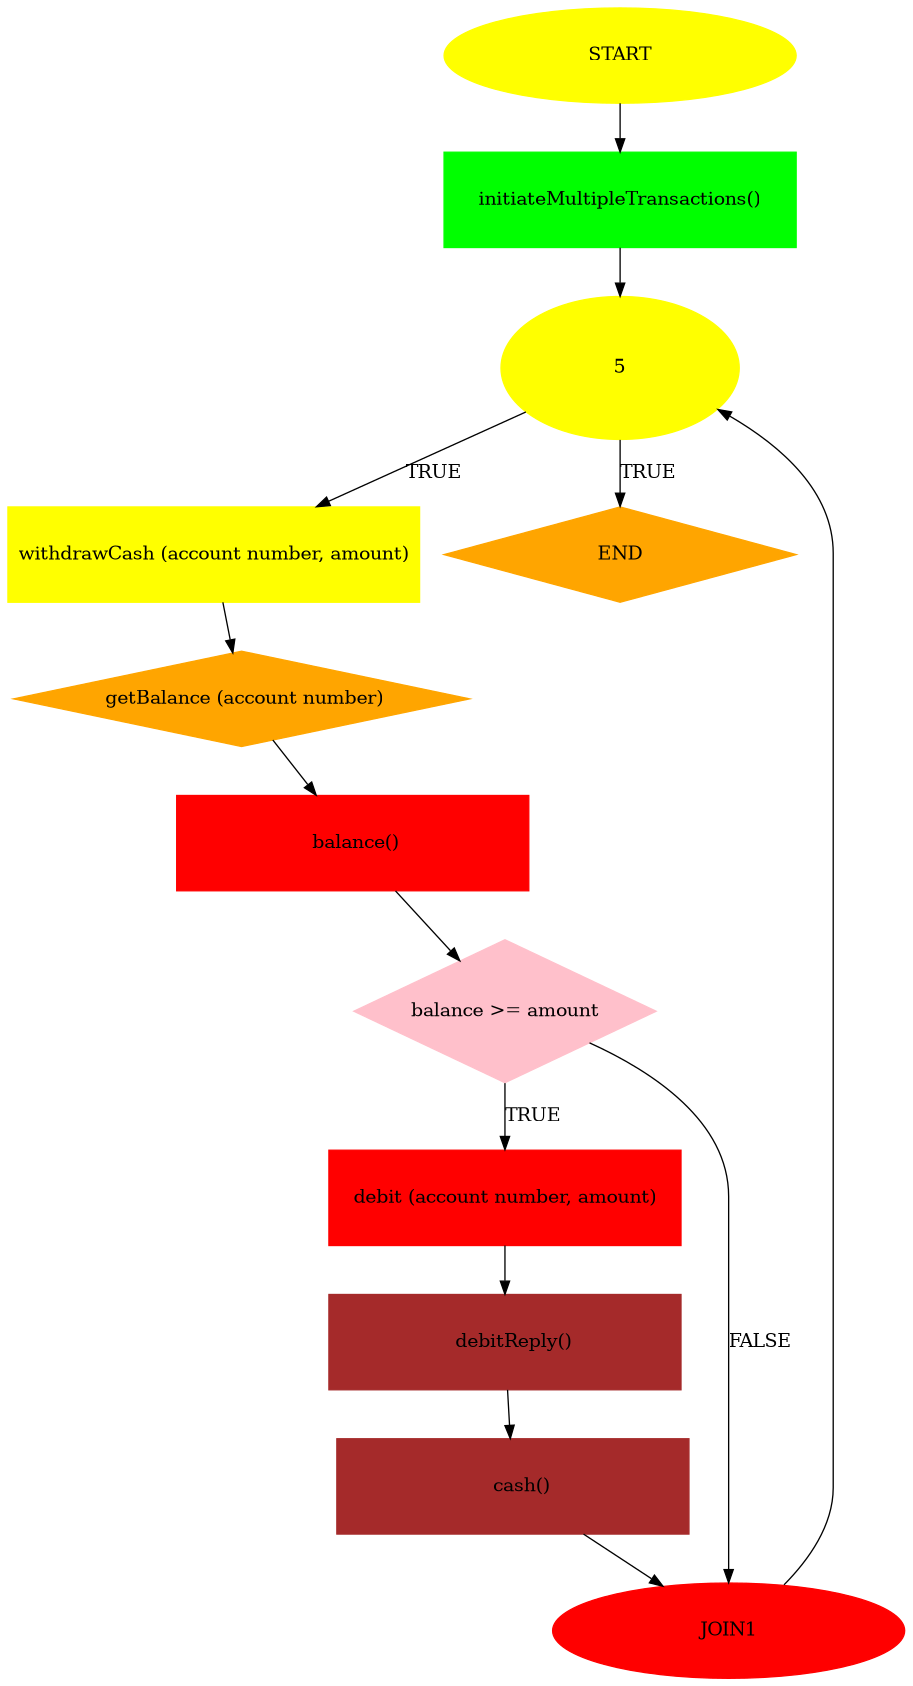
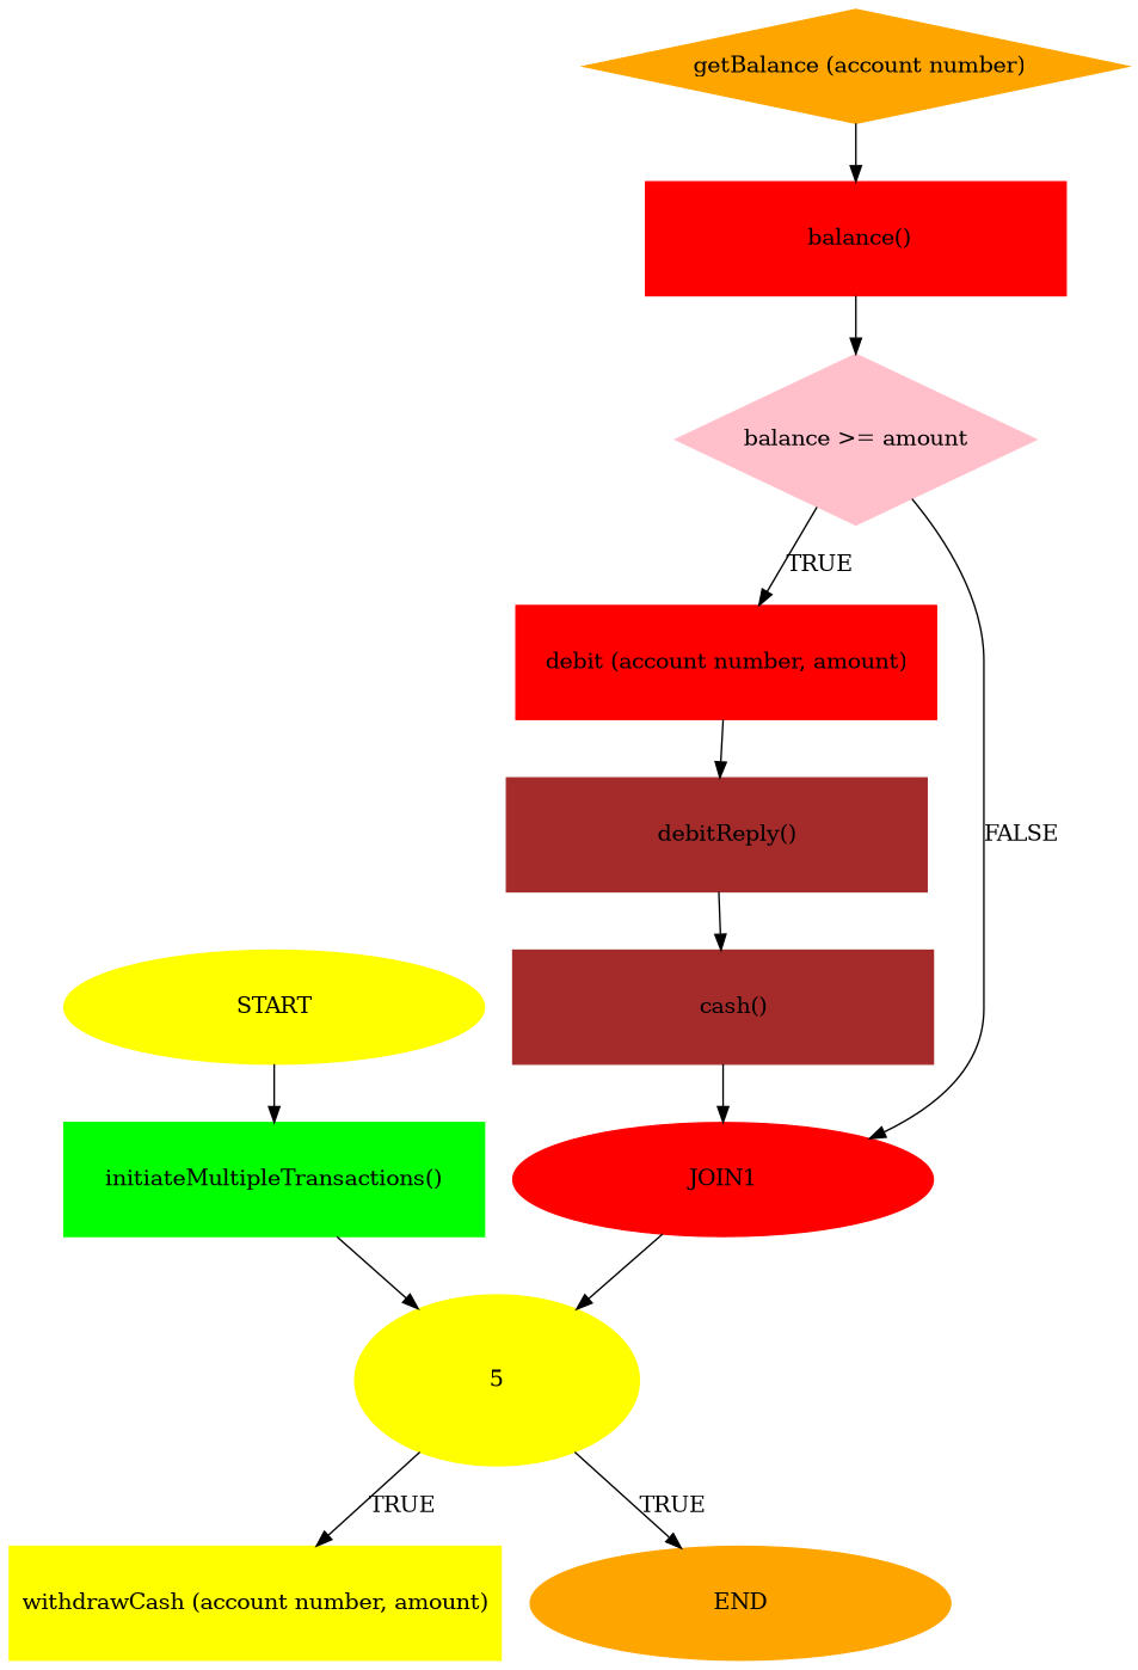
  digraph {
    node [color=yellow style=filled shape=box]
    n1 [height=1.0 label=START width=3.7 shape=""]
    n2 [color=green height=1.0 label="initiateMultipleTransactions()" width=3.7]
    n3 [height=1.5 label=5 shape=ellipse width=2.5]
    n4 [height=1.0 label="withdrawCash (account number, amount)" width=3.7]
-   n5 [color=orange height=1.0 label=END width=3.7 shape=diamond]
+   n5 [color=orange height=1.0 label=END width=3.7 shape=""]
    n6 [color=orange height=1.0 label=" getBalance (account number)" shape=diamond width=3.7]
    n7 [color=red height=1.0 label=" balance()" width=3.7]
    n8 [color=pink height=1.5 label="balance >= amount" shape=diamond width=2.5]
    n9 [color=red height=1.0 label="debit (account number, amount)" width=3.7]
    n10 [color=red height=1.0 label=JOIN1 width=3.7 shape=""]
    n11 [color=brown height=1.0 label="   debitReply()" width=3.7]
    n12 [color=brown height=1.0 label="   cash()" width=3.7]
    n1 -> n2
    n2 -> n3
    n3 -> n4 [label=TRUE]
    n3 -> n5 [label=TRUE]
-   n4 -> n6
    n6 -> n7
    n7 -> n8
    n8 -> n9 [label=TRUE]
    n8 -> n10 [label=FALSE]
    n9 -> n11
    n10 -> n3
    n11 -> n12
    n12 -> n10
  }
